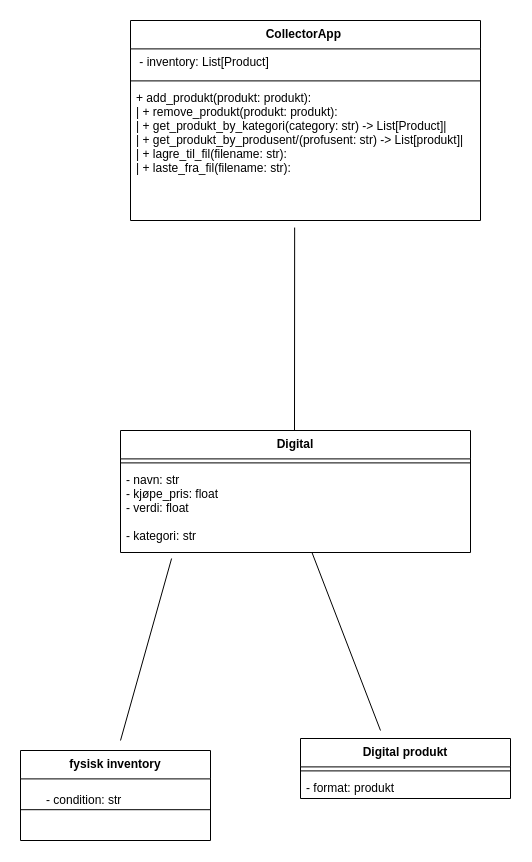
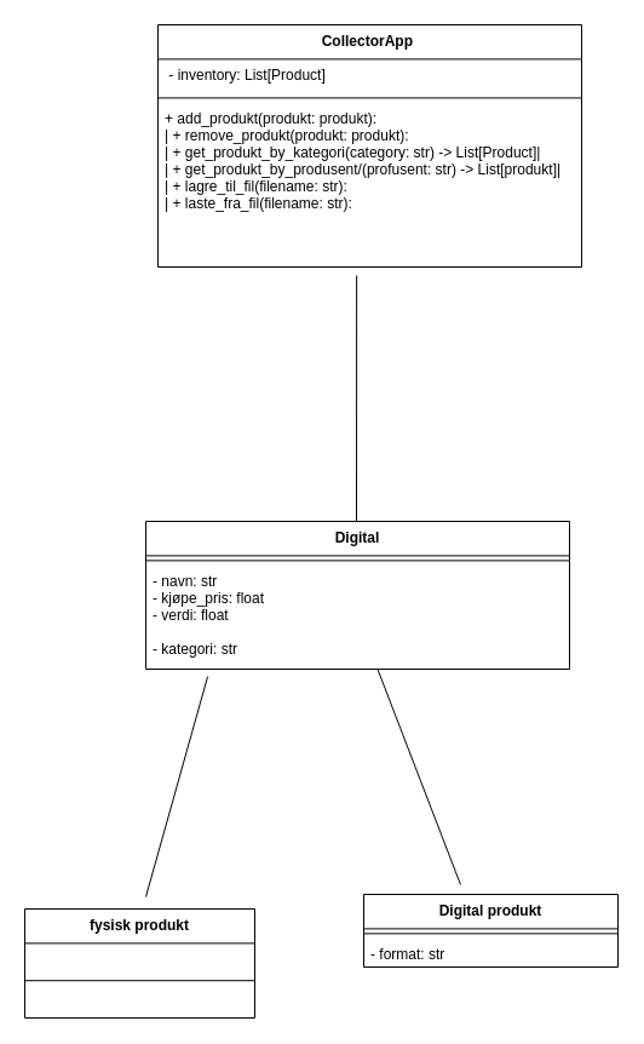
  <mxCell id="0" />
  <mxCell id="1" parent="0" />
  <mxCell id="2" value="CollectorApp " style="swimlane;fontStyle=1;align=center;verticalAlign=top;childLayout=stackLayout;horizontal=1;startSize=28.4;horizontalStack=0;resizeParent=1;resizeParentMax=0;resizeLast=0;collapsible=0;marginBottom=0;" parent="1" vertex="1"><mxGeometry x="130" y="20" width="350" height="200" as="geometry" /></mxCell>
  <mxCell id="3" value=" - inventory: List[Product]" style="text;strokeColor=none;fillColor=none;align=left;verticalAlign=top;spacingLeft=4;spacingRight=4;overflow=hidden;rotatable=0;points=[[0,0.5],[1,0.5]];portConstraint=eastwest;" parent="2" vertex="1"><mxGeometry y="28.4" width="350" height="28" as="geometry" /></mxCell>
  <mxCell id="4" style="line;strokeWidth=1;fillColor=none;align=left;verticalAlign=middle;spacingTop=-1;spacingLeft=3;spacingRight=3;rotatable=0;labelPosition=right;points=[];portConstraint=eastwest;strokeColor=inherit;" parent="2" vertex="1"><mxGeometry y="56.4" width="350" height="8" as="geometry" /></mxCell>
  <mxCell id="5" value="+ add_produkt(produkt: produkt):&#10;| + remove_produkt(produkt: produkt): &#10;| + get_produkt_by_kategori(category: str) -&gt; List[Product]|&#10;| + get_produkt_by_produsent/(profusent: str) -&gt; List[produkt]|&#10;| + lagre_til_fil(filename: str): &#10;| + laste_fra_fil(filename: str): &#10;" style="text;strokeColor=none;fillColor=none;align=left;verticalAlign=top;spacingLeft=4;spacingRight=4;overflow=hidden;rotatable=0;points=[[0,0.5],[1,0.5]];portConstraint=eastwest;" parent="2" vertex="1"><mxGeometry y="64.4" width="350" height="135.6" as="geometry" /></mxCell>
  <mxCell id="6" value="" style="endArrow=none;html=1;rounded=0;entryX=0.469;entryY=1.052;entryDx=0;entryDy=0;entryPerimeter=0;" edge="1" parent="1" target="5"><mxGeometry width="50" height="50" relative="1" as="geometry"><mxPoint x="294" y="430" as="sourcePoint" /><mxPoint x="330" y="160" as="targetPoint" /></mxGeometry></mxCell>
  <mxCell id="7" value="Digital" style="swimlane;fontStyle=1;align=center;verticalAlign=top;childLayout=stackLayout;horizontal=1;startSize=28.4;horizontalStack=0;resizeParent=1;resizeParentMax=0;resizeLast=0;collapsible=0;marginBottom=0;" vertex="1" parent="1"><mxGeometry x="120" y="430" width="350" height="122" as="geometry" /></mxCell>
  <mxCell id="8" style="line;strokeWidth=1;fillColor=none;align=left;verticalAlign=middle;spacingTop=-1;spacingLeft=3;spacingRight=3;rotatable=0;labelPosition=right;points=[];portConstraint=eastwest;strokeColor=inherit;" vertex="1" parent="7"><mxGeometry y="28.4" width="350" height="8" as="geometry" /></mxCell>
  <mxCell id="9" value="- navn: str&#10;- kjøpe_pris: float&#10;- verdi: float&#10;&#10;- kategori: str&#10;" style="text;strokeColor=none;fillColor=none;align=left;verticalAlign=top;spacingLeft=4;spacingRight=4;overflow=hidden;rotatable=0;points=[[0,0.5],[1,0.5]];portConstraint=eastwest;" vertex="1" parent="7"><mxGeometry y="36.4" width="350" height="85.6" as="geometry" /></mxCell>
  <mxCell id="10" value="" style="endArrow=none;html=1;rounded=0;entryX=0.146;entryY=1.07;entryDx=0;entryDy=0;entryPerimeter=0;" edge="1" parent="1" target="9"><mxGeometry width="50" height="50" relative="1" as="geometry"><mxPoint x="120" y="740" as="sourcePoint" /><mxPoint x="320" y="670" as="targetPoint" /></mxGeometry></mxCell>
  <mxCell id="11" value="" style="endArrow=none;html=1;rounded=0;" edge="1" parent="1" target="9"><mxGeometry width="50" height="50" relative="1" as="geometry"><mxPoint x="380" y="730" as="sourcePoint" /><mxPoint x="320" y="670" as="targetPoint" /></mxGeometry></mxCell>
- <mxCell id="12" value="fysisk inventory" style="swimlane;fontStyle=1;align=center;verticalAlign=top;childLayout=stackLayout;horizontal=1;startSize=28.4;horizontalStack=0;resizeParent=1;resizeParentMax=0;resizeLast=0;collapsible=0;marginBottom=0;" vertex="1" parent="1"><mxGeometry x="20" y="750" width="190" height="90" as="geometry" /></mxCell>
+ <mxCell id="12" value="fysisk produkt" style="swimlane;fontStyle=1;align=center;verticalAlign=top;childLayout=stackLayout;horizontal=1;startSize=28.4;horizontalStack=0;resizeParent=1;resizeParentMax=0;resizeLast=0;collapsible=0;marginBottom=0;" vertex="1" parent="1"><mxGeometry x="20" y="750" width="190" height="90" as="geometry" /></mxCell>
  <mxCell id="13" style="line;strokeWidth=1;fillColor=none;align=left;verticalAlign=middle;spacingTop=-1;spacingLeft=3;spacingRight=3;rotatable=0;labelPosition=right;points=[];portConstraint=eastwest;strokeColor=inherit;" vertex="1" parent="12"><mxGeometry y="28.4" width="190" height="61.6" as="geometry" /></mxCell>
  <mxCell id="14" value="Digital produkt" style="swimlane;fontStyle=1;align=center;verticalAlign=top;childLayout=stackLayout;horizontal=1;startSize=28.4;horizontalStack=0;resizeParent=1;resizeParentMax=0;resizeLast=0;collapsible=0;marginBottom=0;" vertex="1" parent="1"><mxGeometry x="300" y="738" width="210" height="60" as="geometry" /></mxCell>
  <mxCell id="15" style="line;strokeWidth=1;fillColor=none;align=left;verticalAlign=middle;spacingTop=-1;spacingLeft=3;spacingRight=3;rotatable=0;labelPosition=right;points=[];portConstraint=eastwest;strokeColor=inherit;" vertex="1" parent="14"><mxGeometry y="28.4" width="210" height="8" as="geometry" /></mxCell>
- <mxCell id="16" value="- format: produkt        &#10;" style="text;strokeColor=none;fillColor=none;align=left;verticalAlign=top;spacingLeft=4;spacingRight=4;overflow=hidden;rotatable=0;points=[[0,0.5],[1,0.5]];portConstraint=eastwest;" vertex="1" parent="14"><mxGeometry y="36.4" width="210" height="23.6" as="geometry" /></mxCell>
- <mxCell id="17" value="- condition: str &#10;" style="text;strokeColor=none;fillColor=none;align=left;verticalAlign=top;spacingLeft=4;spacingRight=4;overflow=hidden;rotatable=0;points=[[0,0.5],[1,0.5]];portConstraint=eastwest;" vertex="1" parent="1"><mxGeometry x="40" y="786.4" width="170" height="33.6" as="geometry" /></mxCell>
+ <mxCell id="16" value="- format: str        &#10;" style="text;strokeColor=none;fillColor=none;align=left;verticalAlign=top;spacingLeft=4;spacingRight=4;overflow=hidden;rotatable=0;points=[[0,0.5],[1,0.5]];portConstraint=eastwest;" vertex="1" parent="14"><mxGeometry y="36.4" width="210" height="23.6" as="geometry" /></mxCell>
